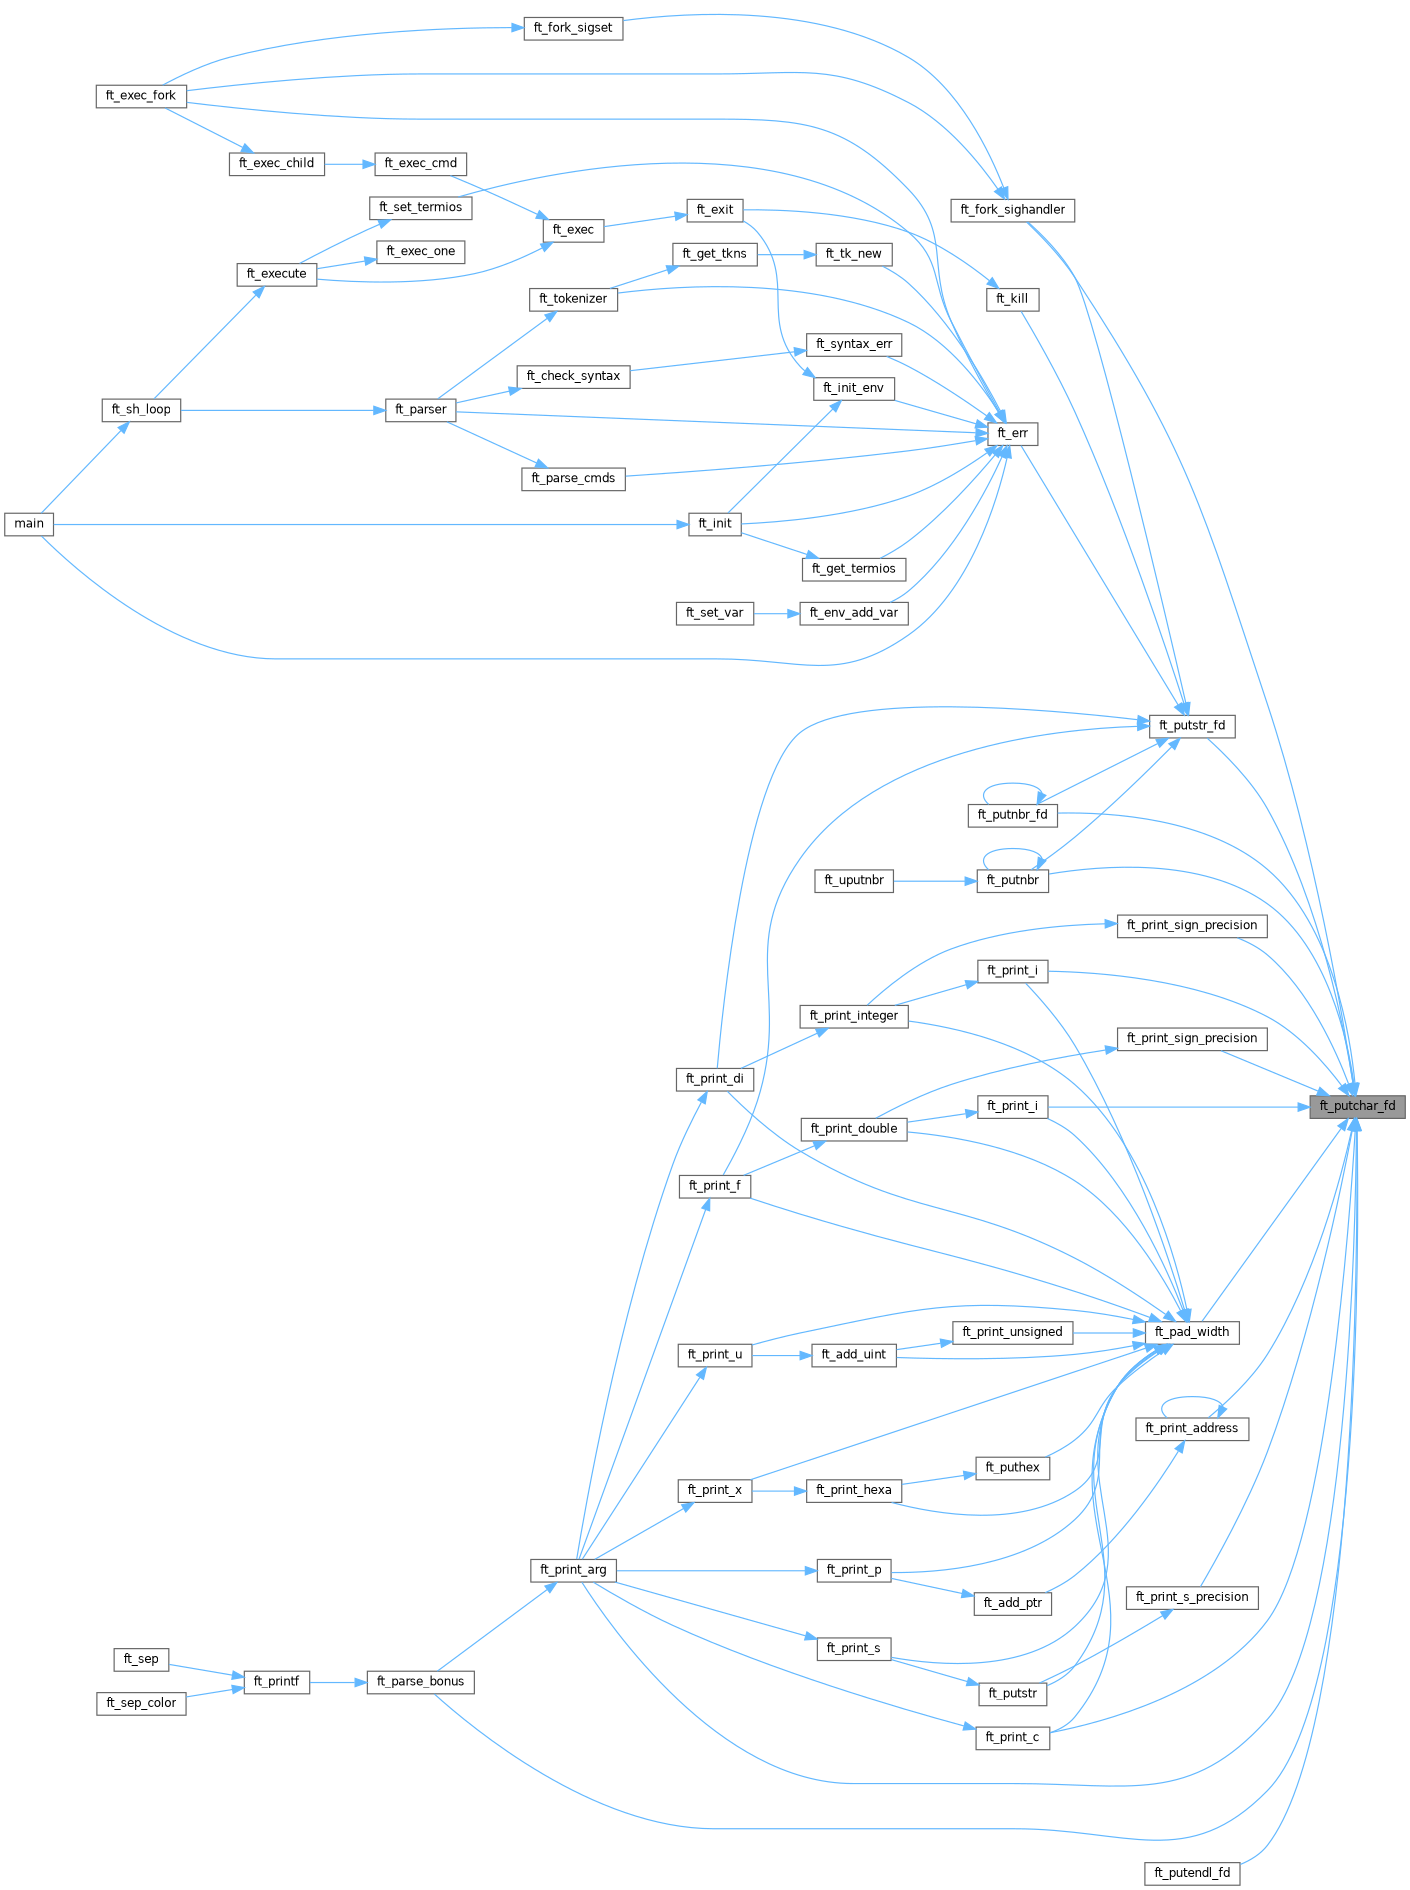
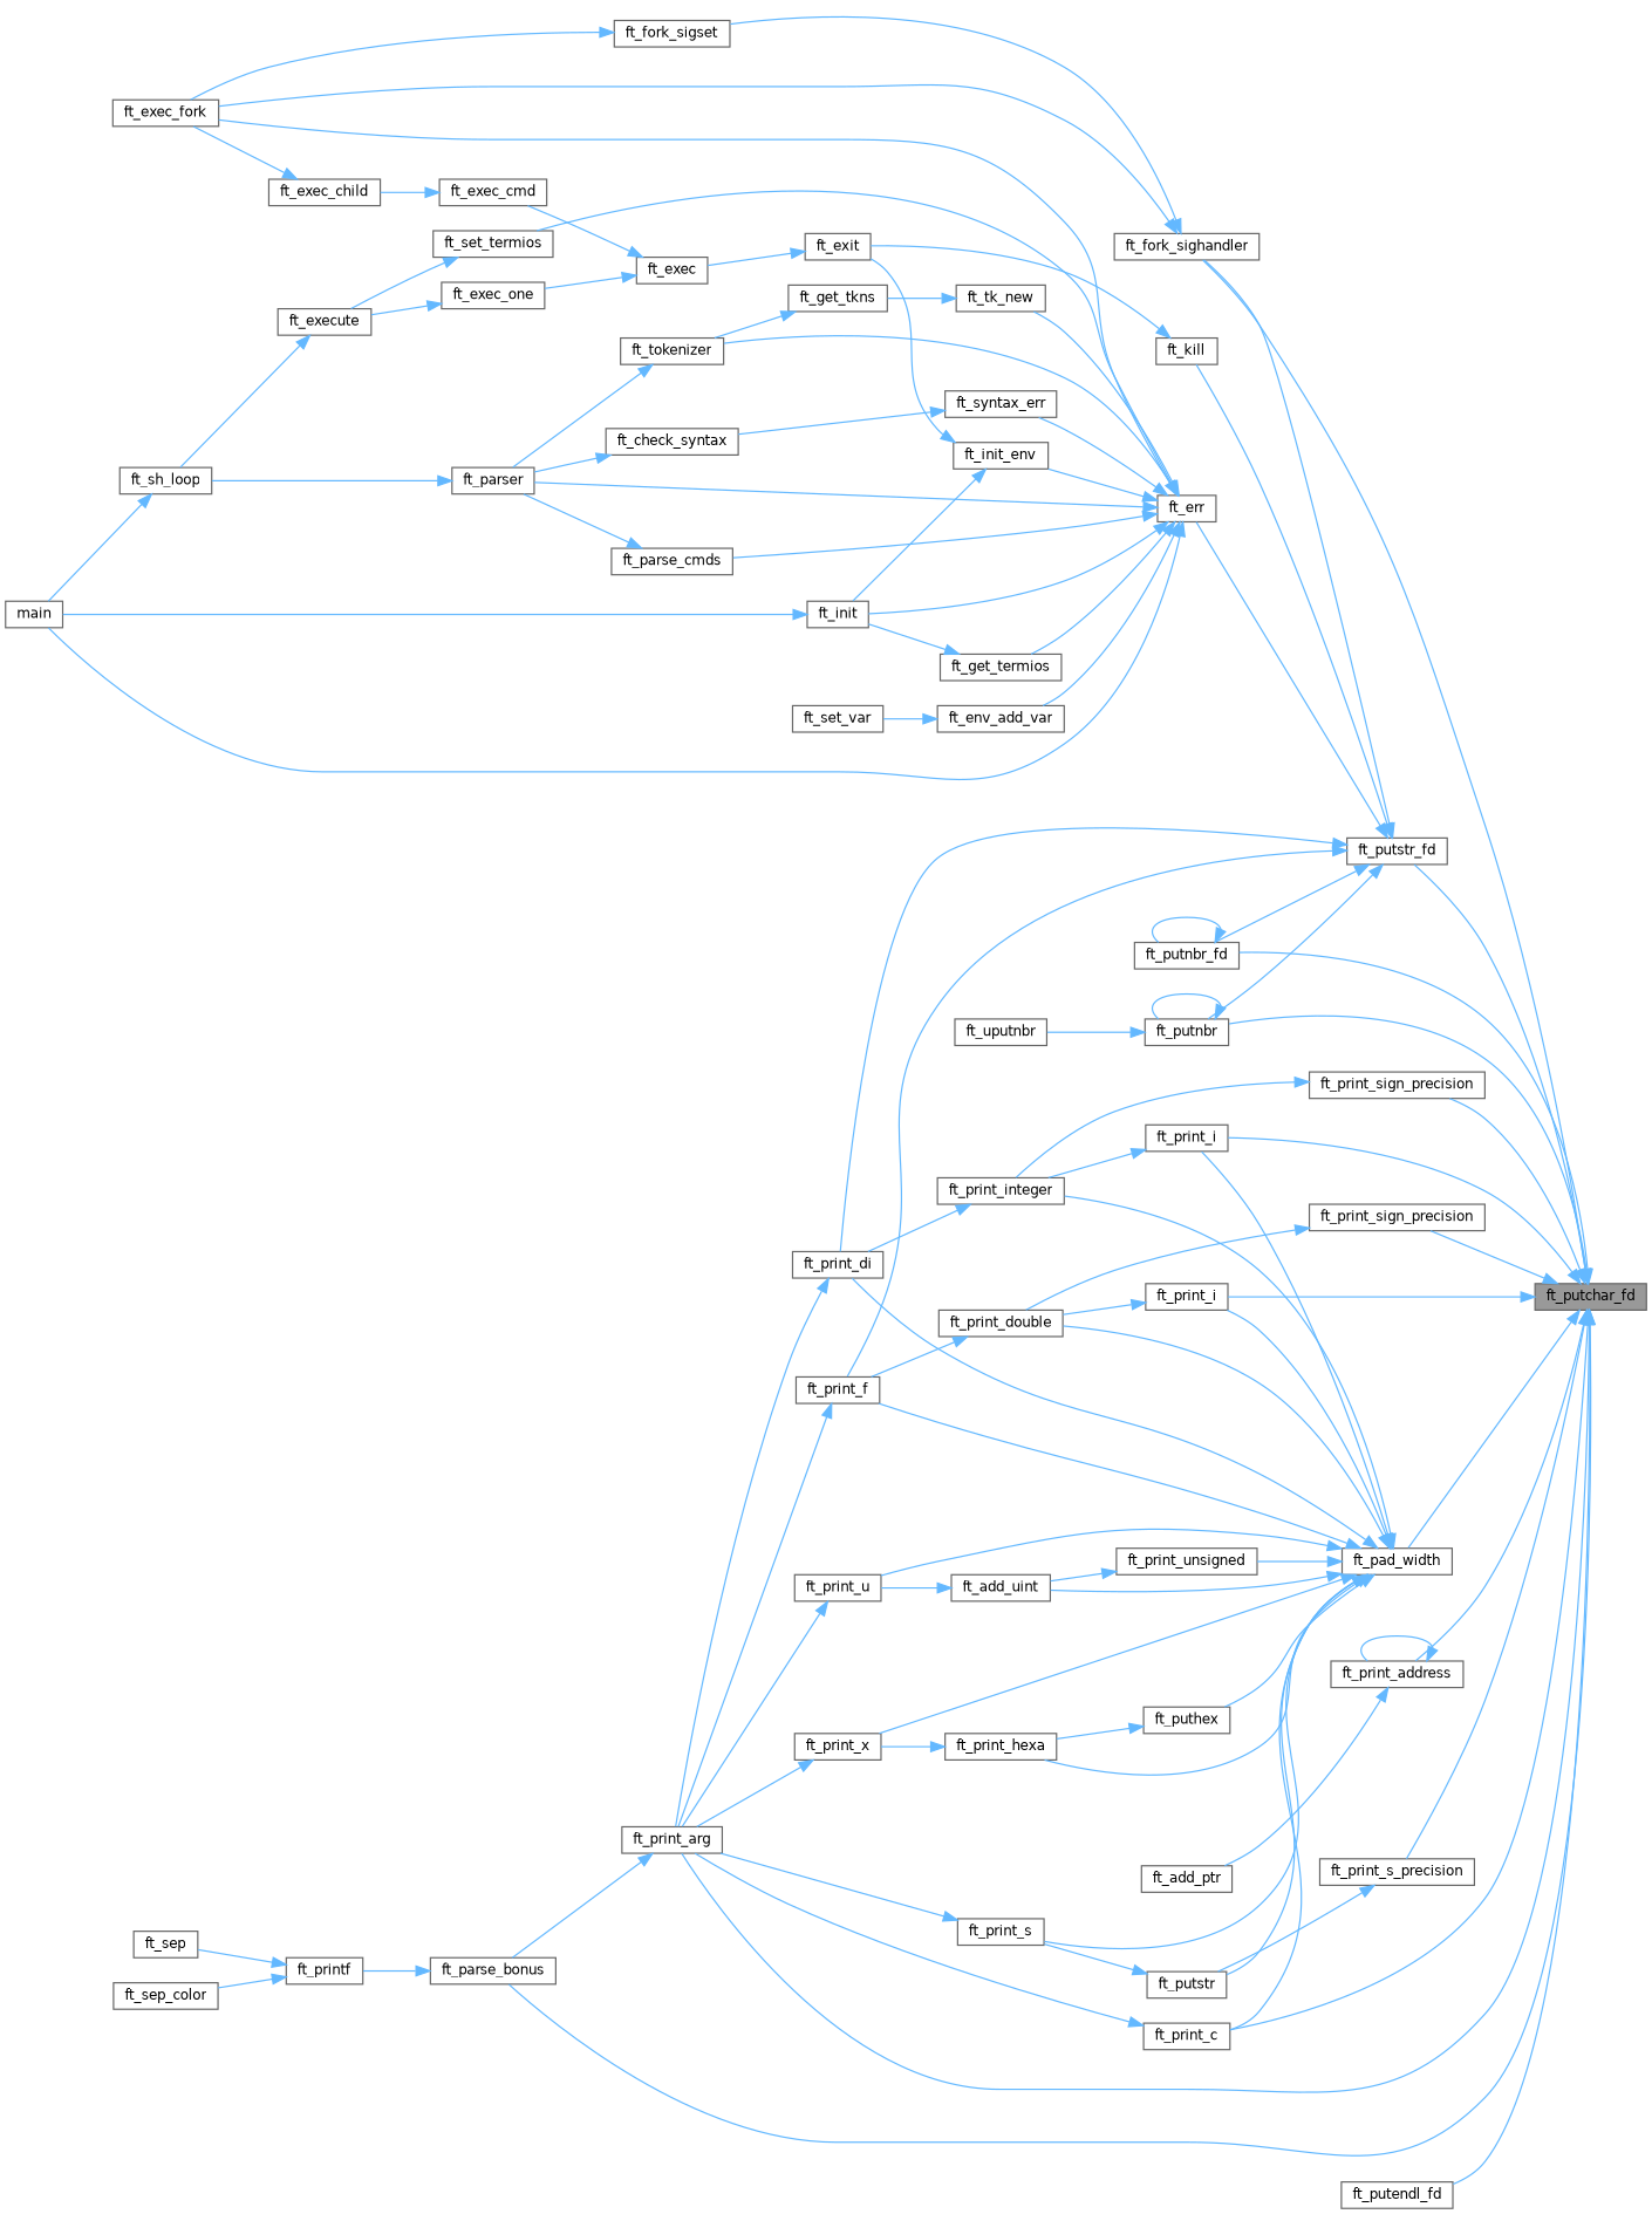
  digraph {
    rankdir=RL
    node [color=grey40 fillcolor=white fontname=Helvetica fontsize=10 shape=box style=filled]
    edge [color=steelblue1 dir=back fontname=Helvetica fontsize=10 labelfontname=Helvetica labelfontsize=10 style=solid]
    n1 [color=gray40 fillcolor=grey60 fontcolor=black height=0.2 label=ft_putchar_fd width=0.4]
    n2 [height=0.2 label=ft_fork_sighandler width=0.4]
    n3 [height=0.2 label=ft_pad_width width=0.4]
    n4 [height=0.2 label=ft_print_c width=0.4]
    n5 [height=0.2 label=ft_print_arg width=0.4]
    n6 [height=0.2 label=ft_parse_bonus width=0.4]
    n7 [height=0.2 label=ft_print_i width=0.4]
    n8 [height=0.2 label=ft_print_i width=0.4]
    n9 [height=0.2 label=ft_print_address width=0.4]
    n10 [height=0.2 label=ft_print_s_precision width=0.4]
    n11 [height=0.2 label=ft_print_sign_precision width=0.4]
    n12 [height=0.2 label=ft_print_sign_precision width=0.4]
    n13 [height=0.2 label=ft_putendl_fd width=0.4]
    n14 [height=0.2 label=ft_putnbr width=0.4]
    n15 [height=0.2 label=ft_putnbr_fd width=0.4]
    n16 [height=0.2 label=ft_putstr_fd width=0.4]
    n17 [height=0.2 label=ft_exec_fork width=0.4]
    n18 [height=0.2 label=ft_fork_sigset width=0.4]
    n19 [height=0.2 label=ft_print_di width=0.4]
    n20 [height=0.2 label=ft_print_double width=0.4]
    n21 [height=0.2 label=ft_print_f width=0.4]
    n22 [height=0.2 label=ft_print_hexa width=0.4]
    n23 [height=0.2 label=ft_print_x width=0.4]
    n24 [height=0.2 label=ft_print_integer width=0.4]
-   n25 [height=0.2 label=ft_print_p width=0.4]
    n26 [height=0.2 label=ft_print_s width=0.4]
    n27 [height=0.2 label=ft_print_u width=0.4]
    n28 [height=0.2 label=ft_add_uint width=0.4]
    n29 [height=0.2 label=ft_print_unsigned width=0.4]
    n30 [height=0.2 label=ft_puthex width=0.4]
    n31 [height=0.2 label=ft_putstr width=0.4]
    n32 [height=0.2 label=ft_printf width=0.4]
    n33 [height=0.2 label=ft_add_ptr width=0.4]
    n34 [height=0.2 label=ft_uputnbr width=0.4]
    n35 [height=0.2 label=ft_err width=0.4]
    n36 [height=0.2 label=ft_kill width=0.4]
    n37 [height=0.2 label=ft_sep width=0.4]
    n38 [height=0.2 label=ft_sep_color width=0.4]
    n39 [height=0.2 label=ft_env_add_var width=0.4]
    n40 [height=0.2 label=main width=0.4]
    n41 [height=0.2 label=ft_get_termios width=0.4]
    n42 [height=0.2 label=ft_init width=0.4]
    n43 [height=0.2 label=ft_init_env width=0.4]
    n44 [height=0.2 label=ft_parse_cmds width=0.4]
    n45 [height=0.2 label=ft_parser width=0.4]
    n46 [height=0.2 label=ft_set_termios width=0.4]
    n47 [height=0.2 label=ft_syntax_err width=0.4]
    n48 [height=0.2 label=ft_tk_new width=0.4]
    n49 [height=0.2 label=ft_tokenizer width=0.4]
    n50 [height=0.2 label=ft_exit width=0.4]
    n51 [height=0.2 label=ft_set_var width=0.4]
    n52 [height=0.2 label=ft_exec width=0.4]
    n53 [height=0.2 label=ft_sh_loop width=0.4]
    n54 [height=0.2 label=ft_execute width=0.4]
    n55 [height=0.2 label=ft_check_syntax width=0.4]
    n56 [height=0.2 label=ft_get_tkns width=0.4]
    n57 [height=0.2 label=ft_exec_cmd width=0.4]
    n58 [height=0.2 label=ft_exec_one width=0.4]
    n59 [height=0.2 label=ft_exec_child width=0.4]
    n1 -> n2
    n1 -> n3
    n1 -> n4
    n1 -> n5
    n1 -> n6
    n1 -> n7
    n1 -> n8
    n1 -> n9
    n1 -> n10
    n1 -> n11
    n1 -> n12
    n1 -> n13
    n1 -> n14
    n1 -> n15
    n1 -> n16
    n2 -> n17
    n2 -> n18
    n3 -> n4
    n3 -> n7
    n3 -> n8
    n3 -> n19
    n3 -> n20
    n3 -> n21
    n3 -> n22
    n3 -> n23
    n3 -> n24
-   n3 -> n25
    n3 -> n26
    n3 -> n27
    n3 -> n28
    n3 -> n29
    n3 -> n30
    n3 -> n31
    n4 -> n5
    n5 -> n6
    n6 -> n32
    n7 -> n24
    n8 -> n20
    n9 -> n9
    n9 -> n33
    n10 -> n31
    n11 -> n24
    n12 -> n20
    n14 -> n14
    n14 -> n34
    n15 -> n15
    n16 -> n2
    n16 -> n14
    n16 -> n15
    n16 -> n19
    n16 -> n21
    n16 -> n35
    n16 -> n36
    n18 -> n17
    n19 -> n5
    n20 -> n21
    n21 -> n5
    n22 -> n23
    n23 -> n5
    n24 -> n19
-   n25 -> n5
    n26 -> n5
    n27 -> n5
    n28 -> n27
    n29 -> n28
    n30 -> n22
    n31 -> n26
    n32 -> n37
    n32 -> n38
-   n33 -> n25
    n35 -> n17
    n35 -> n39
    n35 -> n40
    n35 -> n41
    n35 -> n42
    n35 -> n43
    n35 -> n44
    n35 -> n45
    n35 -> n46
    n35 -> n47
    n35 -> n48
    n35 -> n49
    n36 -> n50
    n39 -> n51
    n41 -> n42
    n42 -> n40
    n43 -> n42
    n43 -> n50
    n44 -> n45
    n45 -> n53
    n46 -> n54
    n47 -> n55
    n48 -> n56
    n49 -> n45
    n50 -> n52
    n52 -> n57
-   n52 -> n54
+   n52 -> n58
    n53 -> n40
    n54 -> n53
    n55 -> n45
    n56 -> n49
    n57 -> n59
    n58 -> n54
    n59 -> n17
  }
